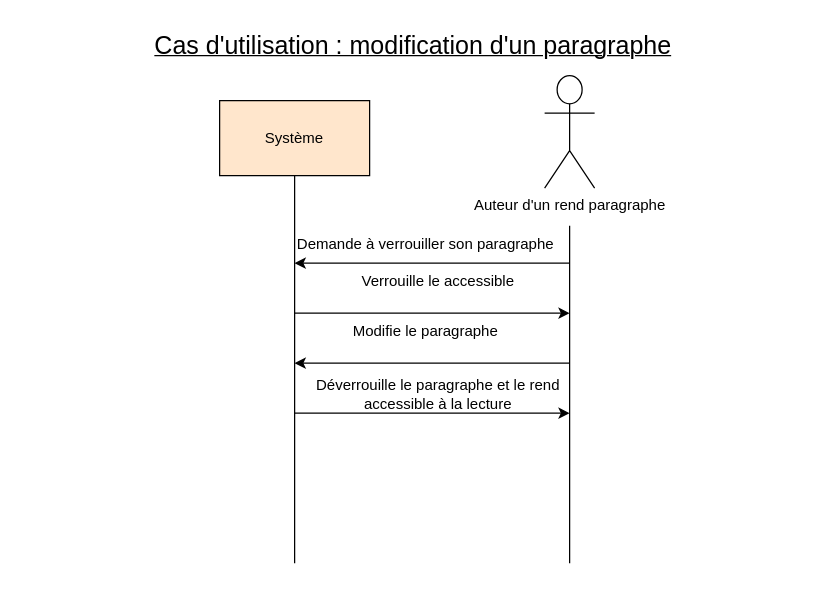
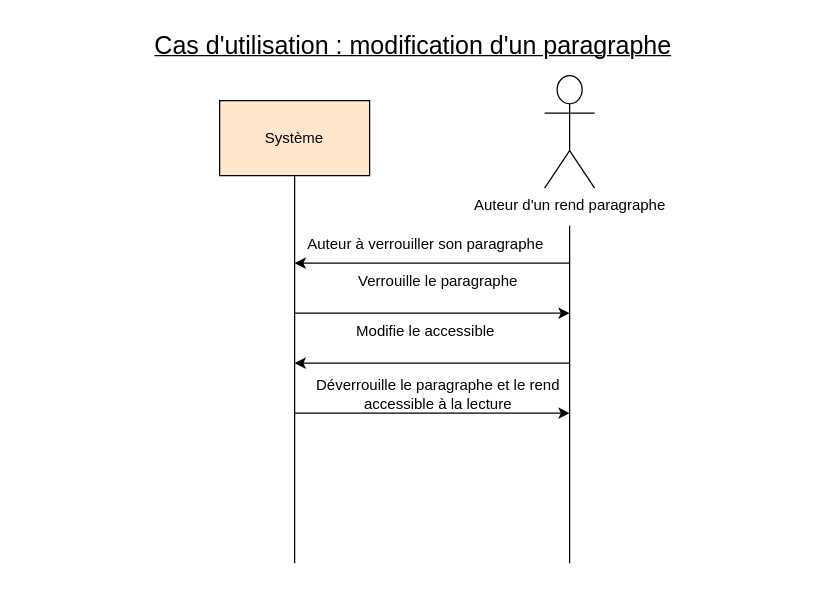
  <mxCell id="0" />
  <mxCell id="1" parent="0" />
  <mxCell id="2" value="Système" style="rounded=0;whiteSpace=wrap;html=1;fillColor=#ffe6cc;" vertex="1" parent="1"><mxGeometry x="175" y="80" width="120" height="60" as="geometry" /></mxCell>
  <mxCell id="3" value="Auteur d'un rend paragraphe&lt;br&gt;" style="shape=umlActor;verticalLabelPosition=bottom;verticalAlign=top;html=1;outlineConnect=0;" vertex="1" parent="1"><mxGeometry x="435" y="60" width="40" height="90" as="geometry" /></mxCell>
  <mxCell id="4" value="" style="endArrow=none;html=1;rounded=0;entryX=0.5;entryY=1;entryDx=0;entryDy=0;" edge="1" parent="1" target="2"><mxGeometry width="50" height="50" relative="1" as="geometry"><mxPoint x="235" y="450" as="sourcePoint" /><mxPoint x="275" y="280" as="targetPoint" /></mxGeometry></mxCell>
  <mxCell id="5" value="" style="endArrow=none;html=1;rounded=0;" edge="1" parent="1"><mxGeometry width="50" height="50" relative="1" as="geometry"><mxPoint x="455" y="450" as="sourcePoint" /><mxPoint x="455" y="180" as="targetPoint" /></mxGeometry></mxCell>
  <mxCell id="6" value="" style="endArrow=classic;html=1;rounded=0;" edge="1" parent="1"><mxGeometry width="50" height="50" relative="1" as="geometry"><mxPoint x="455" y="210" as="sourcePoint" /><mxPoint x="235" y="210" as="targetPoint" /></mxGeometry></mxCell>
- <mxCell id="7" value="Demande à verrouiller son paragraphe" style="text;html=1;strokeColor=none;fillColor=none;align=center;verticalAlign=middle;whiteSpace=wrap;rounded=0;" vertex="1" parent="1"><mxGeometry x="235" y="180" width="210" height="30" as="geometry" /></mxCell>
+ <mxCell id="7" value="Auteur à verrouiller son paragraphe" style="text;html=1;strokeColor=none;fillColor=none;align=center;verticalAlign=middle;whiteSpace=wrap;rounded=0;" vertex="1" parent="1"><mxGeometry x="235" y="180" width="210" height="30" as="geometry" /></mxCell>
  <mxCell id="8" value="" style="endArrow=classic;html=1;rounded=0;" edge="1" parent="1"><mxGeometry width="50" height="50" relative="1" as="geometry"><mxPoint x="235" y="250" as="sourcePoint" /><mxPoint x="455" y="250" as="targetPoint" /></mxGeometry></mxCell>
- <mxCell id="9" value="Verrouille le accessible" style="text;html=1;strokeColor=none;fillColor=none;align=center;verticalAlign=middle;whiteSpace=wrap;rounded=0;" vertex="1" parent="1"><mxGeometry x="275" y="210" width="150" height="30" as="geometry" /></mxCell>
+ <mxCell id="9" value="Verrouille le paragraphe" style="text;html=1;strokeColor=none;fillColor=none;align=center;verticalAlign=middle;whiteSpace=wrap;rounded=0;" vertex="1" parent="1"><mxGeometry x="275" y="210" width="150" height="30" as="geometry" /></mxCell>
  <mxCell id="10" value="" style="endArrow=classic;html=1;rounded=0;" edge="1" parent="1"><mxGeometry width="50" height="50" relative="1" as="geometry"><mxPoint x="455" y="290" as="sourcePoint" /><mxPoint x="235" y="290" as="targetPoint" /></mxGeometry></mxCell>
- <mxCell id="11" value="Modifie le paragraphe" style="text;html=1;strokeColor=none;fillColor=none;align=center;verticalAlign=middle;whiteSpace=wrap;rounded=0;" vertex="1" parent="1"><mxGeometry x="260" y="250" width="160" height="30" as="geometry" /></mxCell>
+ <mxCell id="11" value="Modifie le accessible" style="text;html=1;strokeColor=none;fillColor=none;align=center;verticalAlign=middle;whiteSpace=wrap;rounded=0;" vertex="1" parent="1"><mxGeometry x="260" y="250" width="160" height="30" as="geometry" /></mxCell>
  <mxCell id="12" value="" style="endArrow=classic;html=1;rounded=0;" edge="1" parent="1"><mxGeometry width="50" height="50" relative="1" as="geometry"><mxPoint x="235" y="330" as="sourcePoint" /><mxPoint x="455" y="330" as="targetPoint" /></mxGeometry></mxCell>
  <mxCell id="13" value="Déverrouille le paragraphe et le rend accessible à la lecture" style="text;html=1;strokeColor=none;fillColor=none;align=center;verticalAlign=middle;whiteSpace=wrap;rounded=0;" vertex="1" parent="1"><mxGeometry x="250" y="300" width="200" height="30" as="geometry" /></mxCell>
  <mxCell id="14" value="&lt;u&gt;&lt;font style=&quot;font-size: 20px&quot;&gt;Cas d'utilisation : modification d'un paragraphe&lt;/font&gt;&lt;/u&gt;" style="text;html=1;strokeColor=none;fillColor=none;align=center;verticalAlign=middle;whiteSpace=wrap;rounded=0;" vertex="1" parent="1"><mxGeometry x="20" y="20" width="620" height="30" as="geometry" /></mxCell>
